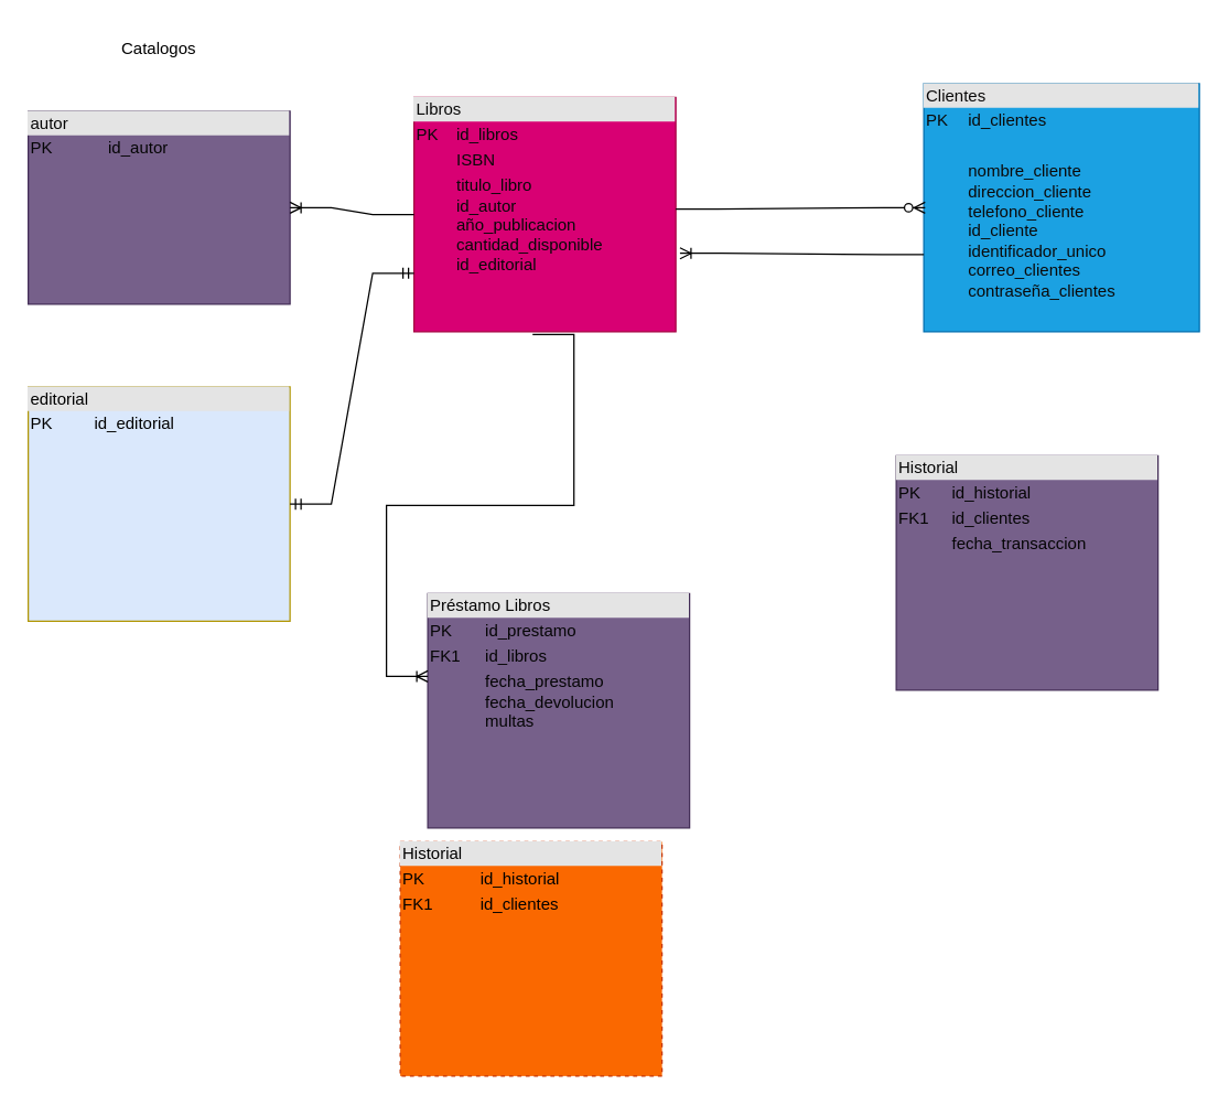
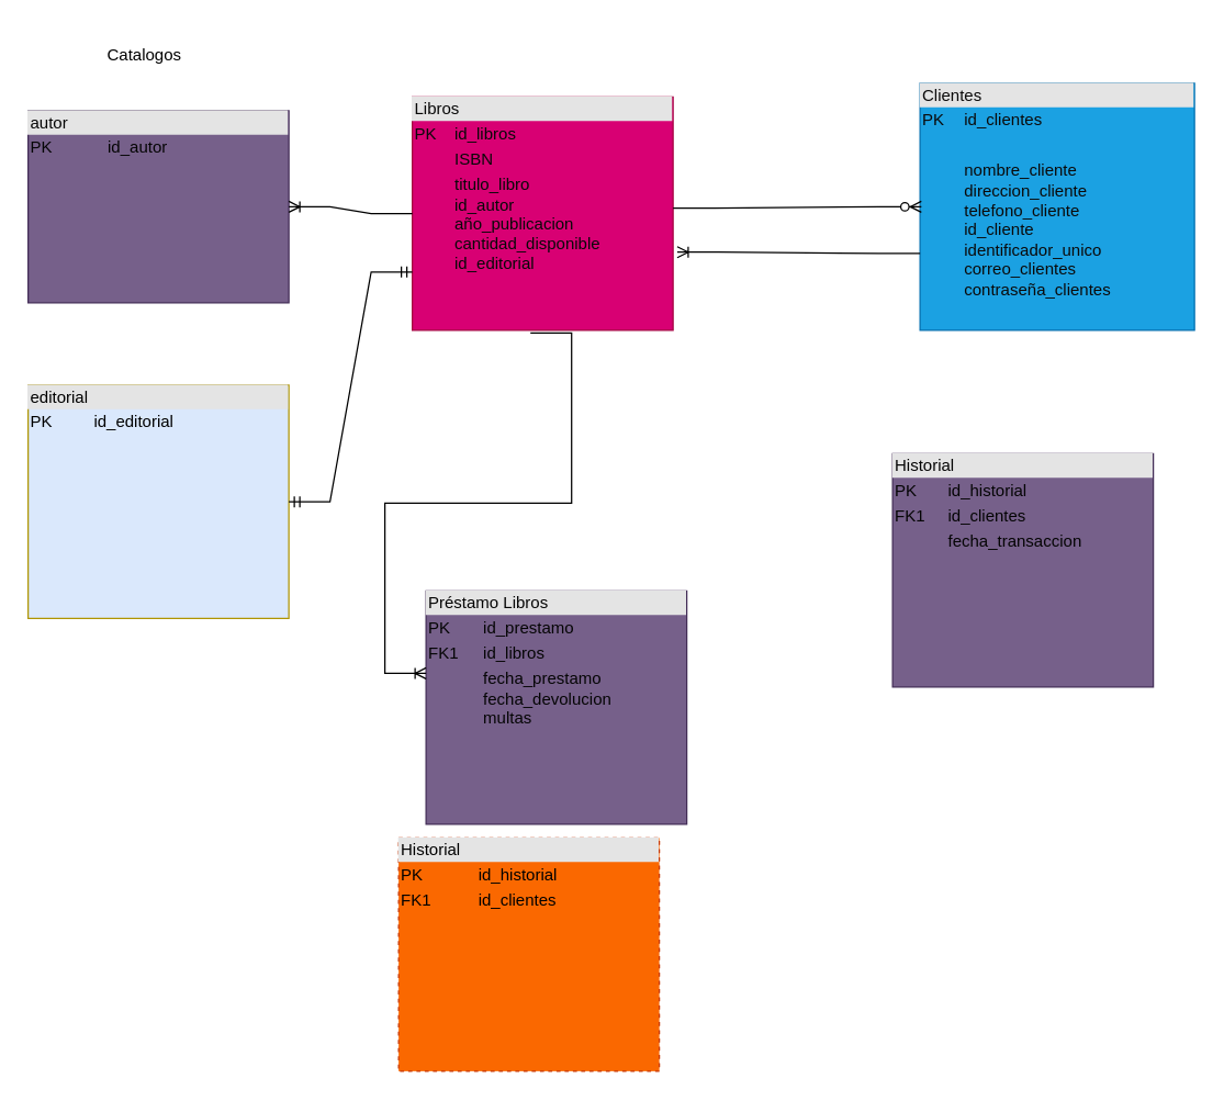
  <mxCell id="0" />
  <mxCell id="1" parent="0" />
  <mxCell id="2" value="&lt;div style=&quot;box-sizing:border-box;width:100%;background:#e4e4e4;padding:2px;&quot;&gt;Clientes&lt;/div&gt;&lt;table cellspacing=&quot;0&quot; cellpadding=&quot;2&quot; style=&quot;width:100%;font-size:1em;&quot;&gt;&lt;tbody&gt;&lt;tr&gt;&lt;td&gt;PK&lt;/td&gt;&lt;td&gt;id_clientes&lt;/td&gt;&lt;/tr&gt;&lt;tr&gt;&lt;td&gt;&lt;br&gt;&lt;/td&gt;&lt;td&gt;&lt;br&gt;&lt;/td&gt;&lt;/tr&gt;&lt;tr&gt;&lt;td&gt;&lt;/td&gt;&lt;td&gt;nombre_cliente&lt;br&gt;direccion_cliente&lt;br&gt;telefono_cliente&lt;br&gt;id_cliente&lt;br&gt;identificador_unico&lt;br&gt;correo_clientes&lt;br&gt;contraseña_clientes&lt;/td&gt;&lt;/tr&gt;&lt;/tbody&gt;&lt;/table&gt;" style="verticalAlign=top;align=left;overflow=fill;html=1;whiteSpace=wrap;fontColor=#0b0a0a;fillColor=#1ba1e2;strokeColor=#006EAF;" parent="1" vertex="1"><mxGeometry x="670" y="60" width="200" height="180" as="geometry" /></mxCell>
  <mxCell id="3" value="&lt;div style=&quot;box-sizing:border-box;width:100%;background:#e4e4e4;padding:2px;&quot;&gt;Libros&lt;/div&gt;&lt;table cellspacing=&quot;0&quot; cellpadding=&quot;2&quot; style=&quot;width:100%;font-size:1em;&quot;&gt;&lt;tbody&gt;&lt;tr&gt;&lt;td&gt;PK&lt;/td&gt;&lt;td&gt;id_libros&lt;/td&gt;&lt;/tr&gt;&lt;tr&gt;&lt;td&gt;&lt;br&gt;&lt;/td&gt;&lt;td&gt;ISBN&lt;/td&gt;&lt;/tr&gt;&lt;tr&gt;&lt;td&gt;&lt;/td&gt;&lt;td&gt;titulo_libro&lt;br&gt;id_autor&lt;br&gt;año_publicacion&lt;br&gt;cantidad_disponible&lt;br&gt;id_editorial&lt;/td&gt;&lt;/tr&gt;&lt;/tbody&gt;&lt;/table&gt;" style="verticalAlign=top;align=left;overflow=fill;html=1;whiteSpace=wrap;fillColor=#d80073;fontColor=#080808;strokeColor=#A50040;" parent="1" vertex="1"><mxGeometry x="300" y="70" width="190" height="170" as="geometry" /></mxCell>
  <mxCell id="4" value="&lt;div style=&quot;box-sizing:border-box;width:100%;background:#e4e4e4;padding:2px;&quot;&gt;Préstamo Libros&lt;/div&gt;&lt;table cellspacing=&quot;0&quot; cellpadding=&quot;2&quot; style=&quot;width:100%;font-size:1em;&quot;&gt;&lt;tbody&gt;&lt;tr&gt;&lt;td&gt;PK&lt;/td&gt;&lt;td&gt;id_prestamo&lt;/td&gt;&lt;/tr&gt;&lt;tr&gt;&lt;td&gt;FK1&lt;/td&gt;&lt;td&gt;id_libros&lt;/td&gt;&lt;/tr&gt;&lt;tr&gt;&lt;td&gt;&lt;/td&gt;&lt;td&gt;fecha_prestamo&lt;br&gt;fecha_devolucion&lt;br&gt;multas&lt;/td&gt;&lt;/tr&gt;&lt;/tbody&gt;&lt;/table&gt;" style="verticalAlign=top;align=left;overflow=fill;html=1;whiteSpace=wrap;fillColor=#76608a;fontColor=#050505;strokeColor=#432D57;" parent="1" vertex="1"><mxGeometry x="310" y="430" width="190" height="170" as="geometry" /></mxCell>
  <mxCell id="5" value="&lt;div style=&quot;box-sizing:border-box;width:100%;background:#e4e4e4;padding:2px;&quot;&gt;editorial&lt;/div&gt;&lt;table cellspacing=&quot;0&quot; cellpadding=&quot;2&quot; style=&quot;width:100%;font-size:1em;&quot;&gt;&lt;tbody&gt;&lt;tr&gt;&lt;td&gt;PK&lt;/td&gt;&lt;td&gt;id_editorial&lt;/td&gt;&lt;/tr&gt;&lt;tr&gt;&lt;td&gt;&lt;br&gt;&lt;/td&gt;&lt;td&gt;&lt;br&gt;&lt;/td&gt;&lt;/tr&gt;&lt;tr&gt;&lt;td&gt;&lt;br&gt;&lt;/td&gt;&lt;td&gt;&lt;br&gt;&lt;/td&gt;&lt;/tr&gt;&lt;/tbody&gt;&lt;/table&gt;" style="verticalAlign=top;align=left;overflow=fill;html=1;whiteSpace=wrap;fillColor=#dae8fc;fontColor=#000000;strokeColor=#B09500;" parent="1" vertex="1"><mxGeometry x="20" y="280" width="190" height="170" as="geometry" /></mxCell>
  <mxCell id="6" value="&lt;div style=&quot;box-sizing:border-box;width:100%;background:#e4e4e4;padding:2px;&quot;&gt;Historial&lt;/div&gt;&lt;table cellspacing=&quot;0&quot; cellpadding=&quot;2&quot; style=&quot;width:100%;font-size:1em;&quot;&gt;&lt;tbody&gt;&lt;tr&gt;&lt;td&gt;PK&lt;/td&gt;&lt;td&gt;id_historial&lt;/td&gt;&lt;/tr&gt;&lt;tr&gt;&lt;td&gt;FK1&lt;/td&gt;&lt;td&gt;id_clientes&lt;/td&gt;&lt;/tr&gt;&lt;tr&gt;&lt;td&gt;&lt;/td&gt;&lt;td&gt;&lt;br&gt;&lt;/td&gt;&lt;/tr&gt;&lt;/tbody&gt;&lt;/table&gt;" style="verticalAlign=top;align=left;overflow=fill;html=1;whiteSpace=wrap;fillColor=#fa6800;strokeColor=#C73500;fontColor=#000000;dashed=1;" parent="1" vertex="1"><mxGeometry x="290" y="610" width="190" height="170" as="geometry" /></mxCell>
  <mxCell id="7" value="&lt;div style=&quot;box-sizing:border-box;width:100%;background:#e4e4e4;padding:2px;&quot;&gt;autor&lt;/div&gt;&lt;table cellspacing=&quot;0&quot; cellpadding=&quot;2&quot; style=&quot;width:100%;font-size:1em;&quot;&gt;&lt;tbody&gt;&lt;tr&gt;&lt;td&gt;PK&lt;/td&gt;&lt;td&gt;id_autor&lt;/td&gt;&lt;/tr&gt;&lt;tr&gt;&lt;td&gt;&lt;br&gt;&lt;/td&gt;&lt;td&gt;&lt;br&gt;&lt;/td&gt;&lt;/tr&gt;&lt;/tbody&gt;&lt;/table&gt;" style="verticalAlign=top;align=left;overflow=fill;html=1;whiteSpace=wrap;fillColor=#76608a;fontColor=#050505;strokeColor=#432D57;" parent="1" vertex="1"><mxGeometry x="20" y="80" width="190" height="140" as="geometry" /></mxCell>
  <mxCell id="8" value="&lt;div style=&quot;box-sizing:border-box;width:100%;background:#e4e4e4;padding:2px;&quot;&gt;Historial&amp;nbsp;&lt;/div&gt;&lt;table cellspacing=&quot;0&quot; cellpadding=&quot;2&quot; style=&quot;width:100%;font-size:1em;&quot;&gt;&lt;tbody&gt;&lt;tr&gt;&lt;td&gt;PK&lt;/td&gt;&lt;td&gt;id_historial&lt;/td&gt;&lt;/tr&gt;&lt;tr&gt;&lt;td&gt;FK1&lt;/td&gt;&lt;td&gt;id_clientes&lt;/td&gt;&lt;/tr&gt;&lt;tr&gt;&lt;td&gt;&lt;/td&gt;&lt;td&gt;fecha_transaccion&lt;br&gt;&lt;/td&gt;&lt;/tr&gt;&lt;/tbody&gt;&lt;/table&gt;" style="verticalAlign=top;align=left;overflow=fill;html=1;whiteSpace=wrap;fillColor=#76608a;fontColor=#050505;strokeColor=#432D57;" parent="1" vertex="1"><mxGeometry x="650" y="330" width="190" height="170" as="geometry" /></mxCell>
- <mxCell id="9" value="Catalogos" style="text;html=1;align=center;verticalAlign=middle;whiteSpace=wrap;rounded=0;" parent="1" vertex="1"><mxGeometry x="85" y="20" width="60" height="30" as="geometry" /></mxCell>
+ <mxCell id="9" value="Catalogos" style="text;html=1;align=center;verticalAlign=middle;whiteSpace=wrap;rounded=0;" parent="1" vertex="1"><mxGeometry x="75" y="25" width="60" height="30" as="geometry" /></mxCell>
  <mxCell id="10" value="" style="edgeStyle=entityRelationEdgeStyle;fontSize=12;html=1;endArrow=ERzeroToMany;endFill=1;rounded=0;entryX=0;entryY=0.25;entryDx=0;entryDy=0;exitX=0.995;exitY=0.212;exitDx=0;exitDy=0;exitPerimeter=0;" parent="1" edge="1"><mxGeometry width="100" height="100" relative="1" as="geometry"><mxPoint x="490" y="151.04" as="sourcePoint" /><mxPoint x="670.95" y="150" as="targetPoint" /><Array as="points"><mxPoint x="500.95" y="175" /><mxPoint x="670.95" y="155" /></Array></mxGeometry></mxCell>
  <mxCell id="11" value="" style="edgeStyle=entityRelationEdgeStyle;fontSize=12;html=1;endArrow=ERoneToMany;rounded=0;entryX=1.016;entryY=0.665;entryDx=0;entryDy=0;entryPerimeter=0;exitX=0;exitY=0.689;exitDx=0;exitDy=0;exitPerimeter=0;" parent="1" source="2" target="3" edge="1"><mxGeometry width="100" height="100" relative="1" as="geometry"><mxPoint x="500" y="210" as="sourcePoint" /><mxPoint x="430" y="210" as="targetPoint" /></mxGeometry></mxCell>
  <mxCell id="12" value="" style="edgeStyle=entityRelationEdgeStyle;fontSize=12;html=1;endArrow=ERmandOne;startArrow=ERmandOne;rounded=0;entryX=0;entryY=0.75;entryDx=0;entryDy=0;" parent="1" source="5" target="3" edge="1"><mxGeometry width="100" height="100" relative="1" as="geometry"><mxPoint x="320" y="340" as="sourcePoint" /><mxPoint x="420" y="240" as="targetPoint" /></mxGeometry></mxCell>
  <mxCell id="13" value="" style="edgeStyle=entityRelationEdgeStyle;fontSize=12;html=1;endArrow=ERoneToMany;rounded=0;exitX=0;exitY=0.5;exitDx=0;exitDy=0;" parent="1" source="3" target="7" edge="1"><mxGeometry width="100" height="100" relative="1" as="geometry"><mxPoint x="320" y="340" as="sourcePoint" /><mxPoint x="420" y="240" as="targetPoint" /></mxGeometry></mxCell>
  <mxCell id="14" value="" style="edgeStyle=entityRelationEdgeStyle;fontSize=12;html=1;endArrow=ERoneToMany;rounded=0;exitX=0.453;exitY=1.012;exitDx=0;exitDy=0;exitPerimeter=0;" parent="1" source="3" edge="1"><mxGeometry width="100" height="100" relative="1" as="geometry"><mxPoint x="370" y="250" as="sourcePoint" /><mxPoint x="310" y="490" as="targetPoint" /></mxGeometry></mxCell>
